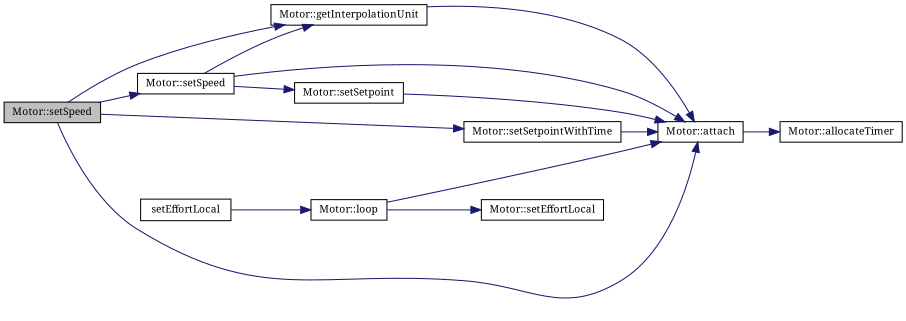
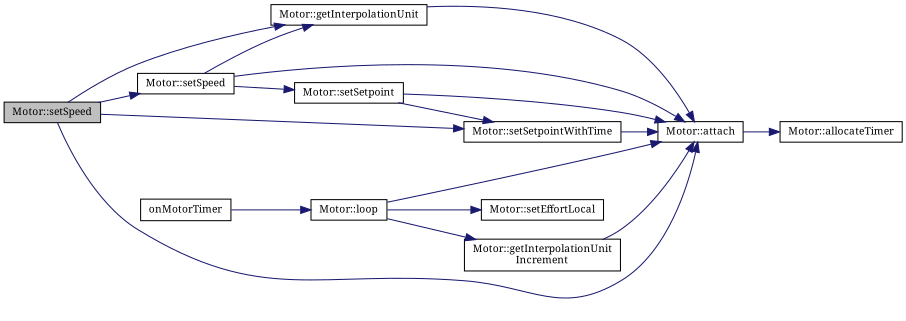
  digraph {
    fontname="Noto Serif"
    rankdir=LR
    node [color=black fillcolor=white fontname="Noto Serif" fontsize=10 shape=record style=filled]
    edge [color=midnightblue fontname="Noto Serif" fontsize=10 labelfontname=Helvetica labelfontsize=10 style=solid]
    n1 [fillcolor=grey75 fontcolor=black height=0.2 label="Motor::setSpeed" width=0.4]
    n2 [height=0.2 label="Motor::attach" width=0.4]
    n3 [height=0.2 label="Motor::getInterpolationUnit" width=0.4]
    n4 [height=0.2 label="Motor::setSetpointWithTime" width=0.4]
    n5 [height=0.2 label="Motor::setSpeed" width=0.4]
    n6 [height=0.2 label="Motor::allocateTimer" width=0.4]
    n7 [height=0.2 label="Motor::setSetpoint" width=0.4]
-   n8 [height=0.2 label=setEffortLocal width=0.4]
+   n8 [height=0.2 label=onMotorTimer width=0.4]
    n9 [height=0.2 label="Motor::loop" width=0.4]
+   n10 [height=0.2 label="Motor::getInterpolationUnit\lIncrement" width=0.4]
    n11 [height=0.2 label="Motor::setEffortLocal" width=0.4]
    n1 -> n2
    n1 -> n3
    n1 -> n4
    n1 -> n5
    n2 -> n6
    n3 -> n2
    n4 -> n2
    n5 -> n2
    n5 -> n3
    n5 -> n7
    n7 -> n2
+   n7 -> n4
    n8 -> n9
    n9 -> n2
+   n9 -> n10
    n9 -> n11
+   n10 -> n2
  }
